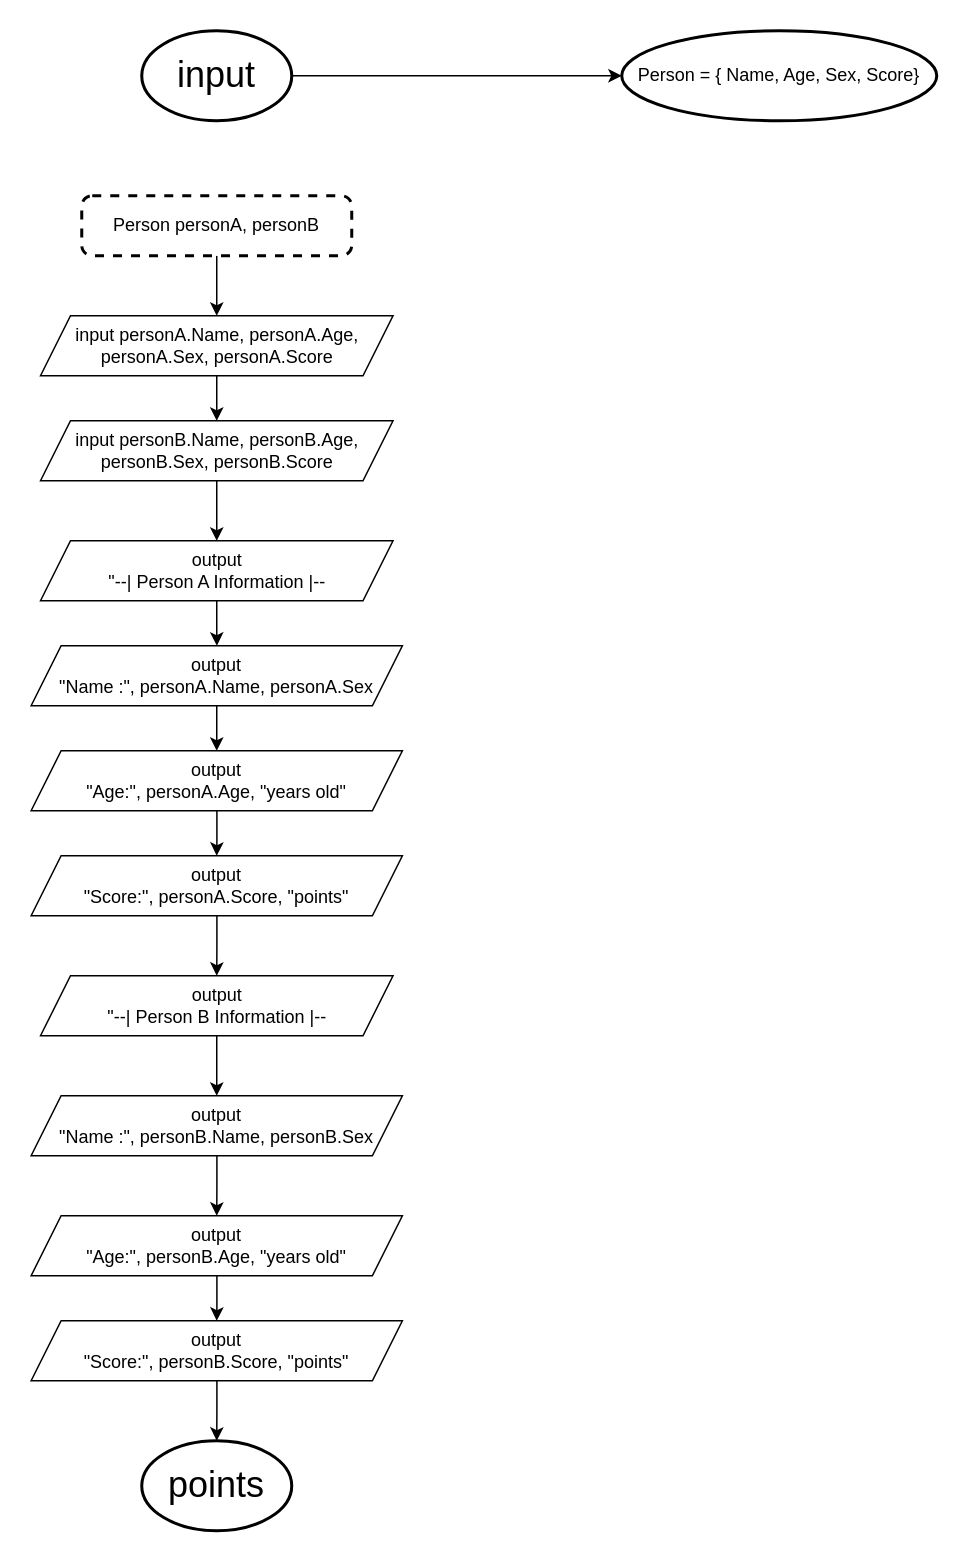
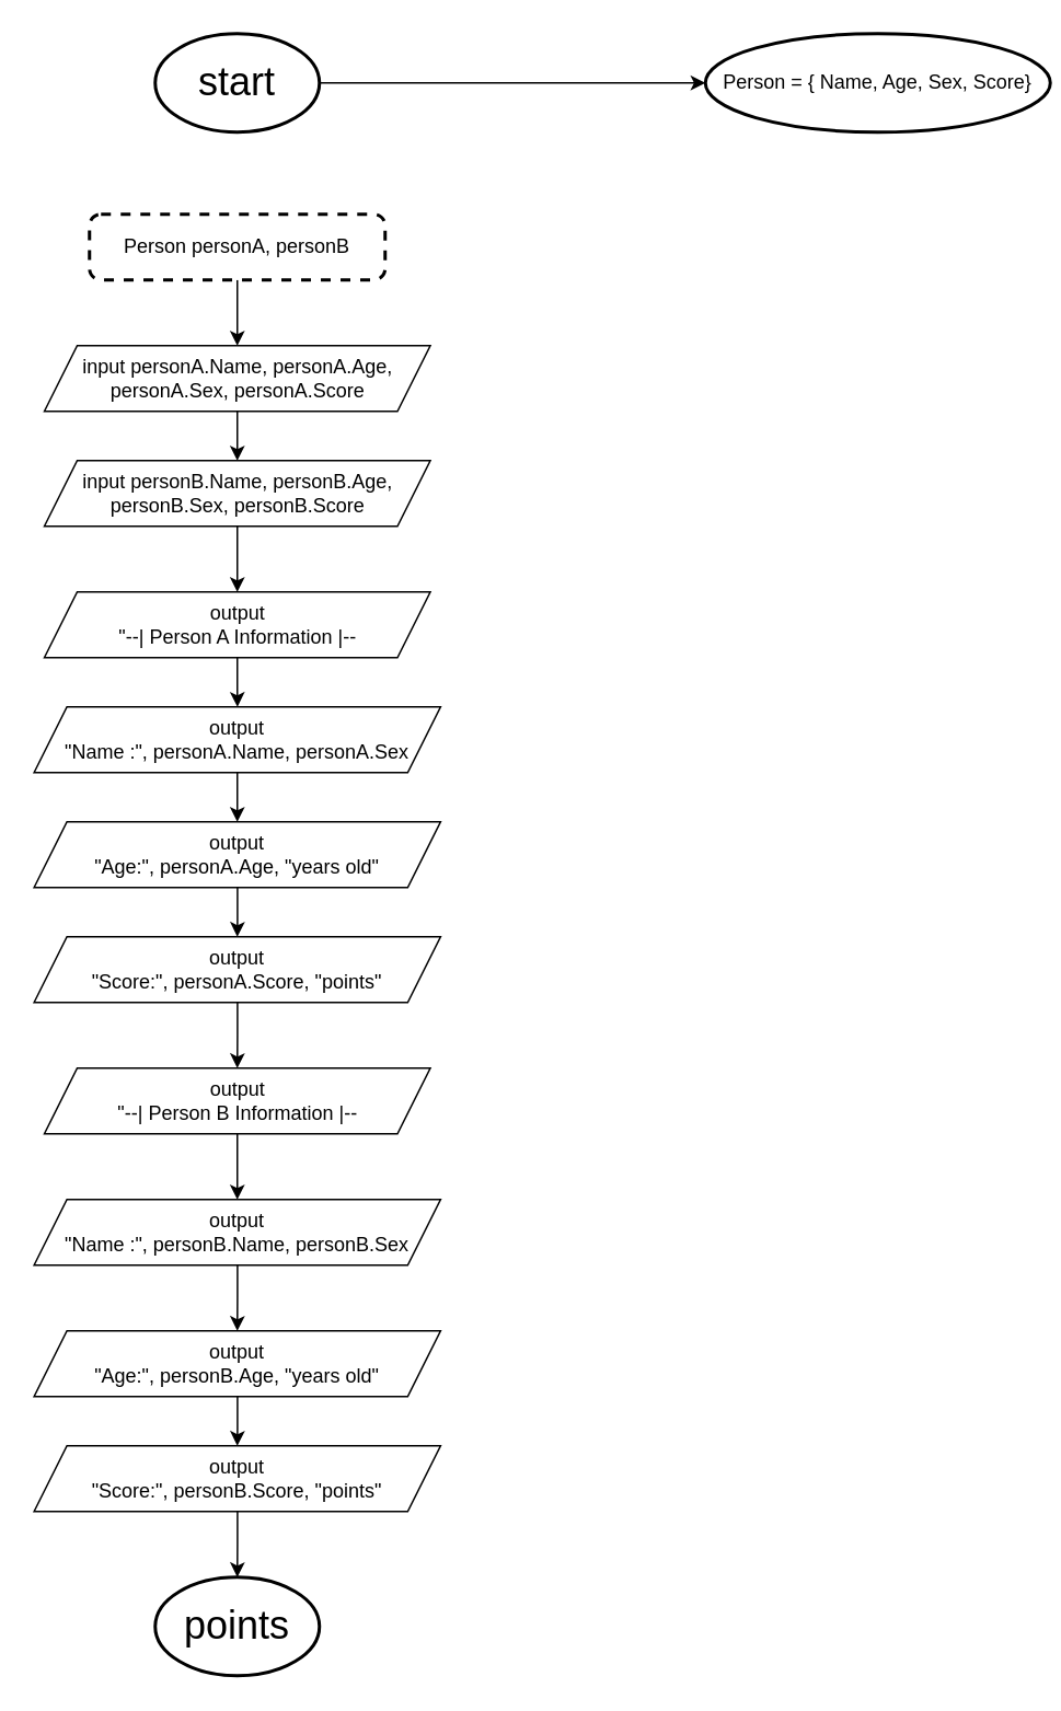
  <mxCell id="0" />
  <mxCell id="1" parent="0" />
  <mxCell id="2" style="edgeStyle=orthogonalEdgeStyle;rounded=0;orthogonalLoop=1;jettySize=auto;html=1;" edge="1" parent="1" source="3" target="9"><mxGeometry relative="1" as="geometry" /></mxCell>
- <mxCell id="3" value="&lt;font style=&quot;font-size: 24px;&quot;&gt;input&lt;/font&gt;" style="strokeWidth=2;html=1;shape=mxgraph.flowchart.start_1;whiteSpace=wrap;" vertex="1" parent="1"><mxGeometry x="94" y="20" width="100" height="60" as="geometry" /></mxCell>
+ <mxCell id="3" value="&lt;font style=&quot;font-size: 24px;&quot;&gt;start&lt;/font&gt;" style="strokeWidth=2;html=1;shape=mxgraph.flowchart.start_1;whiteSpace=wrap;" vertex="1" parent="1"><mxGeometry x="94" y="20" width="100" height="60" as="geometry" /></mxCell>
  <mxCell id="4" value="&lt;font style=&quot;font-size: 24px;&quot;&gt;points&lt;/font&gt;" style="strokeWidth=2;html=1;shape=mxgraph.flowchart.start_1;whiteSpace=wrap;" vertex="1" parent="1"><mxGeometry x="94" y="960" width="100" height="60" as="geometry" /></mxCell>
  <mxCell id="5" style="edgeStyle=orthogonalEdgeStyle;rounded=0;orthogonalLoop=1;jettySize=auto;html=1;entryX=0.5;entryY=0;entryDx=0;entryDy=0;" edge="1" parent="1" source="6" target="11"><mxGeometry relative="1" as="geometry" /></mxCell>
  <mxCell id="6" value="input personA.Name, personA.Age, personA.Sex, personA.Score" style="shape=parallelogram;perimeter=parallelogramPerimeter;whiteSpace=wrap;html=1;fixedSize=1;" vertex="1" parent="1"><mxGeometry x="26.5" y="210" width="235" height="40" as="geometry" /></mxCell>
  <mxCell id="7" style="edgeStyle=orthogonalEdgeStyle;rounded=0;orthogonalLoop=1;jettySize=auto;html=1;" edge="1" parent="1" source="8" target="6"><mxGeometry relative="1" as="geometry" /></mxCell>
  <mxCell id="8" value="Person personA, personB" style="rounded=1;whiteSpace=wrap;html=1;absoluteArcSize=1;arcSize=14;strokeWidth=2;dashed=1;" vertex="1" parent="1"><mxGeometry x="54" y="130" width="180" height="40" as="geometry" /></mxCell>
- <mxCell id="9" value="Person = { Name, Age, Sex, Score}" style="strokeWidth=2;html=1;shape=mxgraph.flowchart.start_1;whiteSpace=wrap;" vertex="1" parent="1"><mxGeometry x="414" y="20" width="210" height="60" as="geometry" /></mxCell>
+ <mxCell id="9" value="Person = { Name, Age, Sex, Score}" style="strokeWidth=2;html=1;shape=mxgraph.flowchart.start_1;whiteSpace=wrap;" vertex="1" parent="1"><mxGeometry x="429" y="20" width="210" height="60" as="geometry" /></mxCell>
  <mxCell id="10" style="edgeStyle=orthogonalEdgeStyle;rounded=0;orthogonalLoop=1;jettySize=auto;html=1;entryX=0.5;entryY=0;entryDx=0;entryDy=0;" edge="1" parent="1" source="11" target="13"><mxGeometry relative="1" as="geometry" /></mxCell>
  <mxCell id="11" value="input personB.Name, personB.Age, personB.Sex, personB.Score" style="shape=parallelogram;perimeter=parallelogramPerimeter;whiteSpace=wrap;html=1;fixedSize=1;" vertex="1" parent="1"><mxGeometry x="26.5" y="280" width="235" height="40" as="geometry" /></mxCell>
  <mxCell id="12" style="edgeStyle=orthogonalEdgeStyle;rounded=0;orthogonalLoop=1;jettySize=auto;html=1;" edge="1" parent="1" source="13" target="15"><mxGeometry relative="1" as="geometry" /></mxCell>
  <mxCell id="13" value="output&lt;div&gt;&quot;--| Person A Information |--&lt;/div&gt;" style="shape=parallelogram;perimeter=parallelogramPerimeter;whiteSpace=wrap;html=1;fixedSize=1;" vertex="1" parent="1"><mxGeometry x="26.5" y="360" width="235" height="40" as="geometry" /></mxCell>
  <mxCell id="14" style="edgeStyle=orthogonalEdgeStyle;rounded=0;orthogonalLoop=1;jettySize=auto;html=1;exitX=0.5;exitY=1;exitDx=0;exitDy=0;entryX=0.5;entryY=0;entryDx=0;entryDy=0;" edge="1" parent="1" source="15" target="17"><mxGeometry relative="1" as="geometry" /></mxCell>
  <mxCell id="15" value="output&lt;div&gt;&quot;Name :&quot;, personA.Name, personA.Sex&lt;/div&gt;" style="shape=parallelogram;perimeter=parallelogramPerimeter;whiteSpace=wrap;html=1;fixedSize=1;" vertex="1" parent="1"><mxGeometry x="20.25" y="430" width="247.5" height="40" as="geometry" /></mxCell>
  <mxCell id="16" style="edgeStyle=orthogonalEdgeStyle;rounded=0;orthogonalLoop=1;jettySize=auto;html=1;entryX=0.5;entryY=0;entryDx=0;entryDy=0;" edge="1" parent="1" source="17" target="19"><mxGeometry relative="1" as="geometry" /></mxCell>
  <mxCell id="17" value="output&lt;div&gt;&quot;Age:&quot;, personA.Age, &quot;years old&quot;&lt;/div&gt;" style="shape=parallelogram;perimeter=parallelogramPerimeter;whiteSpace=wrap;html=1;fixedSize=1;" vertex="1" parent="1"><mxGeometry x="20.25" y="500" width="247.5" height="40" as="geometry" /></mxCell>
  <mxCell id="18" style="edgeStyle=orthogonalEdgeStyle;rounded=0;orthogonalLoop=1;jettySize=auto;html=1;entryX=0.5;entryY=0;entryDx=0;entryDy=0;" edge="1" parent="1" source="19" target="26"><mxGeometry relative="1" as="geometry" /></mxCell>
  <mxCell id="19" value="output&lt;div&gt;&quot;Score:&quot;, personA.Score, &quot;points&quot;&lt;/div&gt;" style="shape=parallelogram;perimeter=parallelogramPerimeter;whiteSpace=wrap;html=1;fixedSize=1;" vertex="1" parent="1"><mxGeometry x="20.25" y="570" width="247.5" height="40" as="geometry" /></mxCell>
  <mxCell id="20" style="edgeStyle=orthogonalEdgeStyle;rounded=0;orthogonalLoop=1;jettySize=auto;html=1;entryX=0.5;entryY=0;entryDx=0;entryDy=0;" edge="1" parent="1" source="21" target="23"><mxGeometry relative="1" as="geometry" /></mxCell>
  <mxCell id="21" value="output&lt;div&gt;&quot;Name :&quot;, personB.Name, personB.Sex&lt;/div&gt;" style="shape=parallelogram;perimeter=parallelogramPerimeter;whiteSpace=wrap;html=1;fixedSize=1;" vertex="1" parent="1"><mxGeometry x="20.25" y="730" width="247.5" height="40" as="geometry" /></mxCell>
  <mxCell id="22" style="edgeStyle=orthogonalEdgeStyle;rounded=0;orthogonalLoop=1;jettySize=auto;html=1;entryX=0.5;entryY=0;entryDx=0;entryDy=0;" edge="1" parent="1" source="23" target="24"><mxGeometry relative="1" as="geometry" /></mxCell>
  <mxCell id="23" value="output&lt;div&gt;&quot;Age:&quot;, personB.Age, &quot;years old&quot;&lt;/div&gt;" style="shape=parallelogram;perimeter=parallelogramPerimeter;whiteSpace=wrap;html=1;fixedSize=1;" vertex="1" parent="1"><mxGeometry x="20.25" y="810" width="247.5" height="40" as="geometry" /></mxCell>
  <mxCell id="24" value="output&lt;div&gt;&quot;Score:&quot;, personB.Score, &quot;points&quot;&lt;/div&gt;" style="shape=parallelogram;perimeter=parallelogramPerimeter;whiteSpace=wrap;html=1;fixedSize=1;" vertex="1" parent="1"><mxGeometry x="20.25" y="880" width="247.5" height="40" as="geometry" /></mxCell>
  <mxCell id="25" style="edgeStyle=orthogonalEdgeStyle;rounded=0;orthogonalLoop=1;jettySize=auto;html=1;entryX=0.5;entryY=0;entryDx=0;entryDy=0;" edge="1" parent="1" source="26" target="21"><mxGeometry relative="1" as="geometry" /></mxCell>
  <mxCell id="26" value="output&lt;div&gt;&quot;--| Person B Information |--&lt;/div&gt;" style="shape=parallelogram;perimeter=parallelogramPerimeter;whiteSpace=wrap;html=1;fixedSize=1;" vertex="1" parent="1"><mxGeometry x="26.5" y="650" width="235" height="40" as="geometry" /></mxCell>
  <mxCell id="27" style="edgeStyle=orthogonalEdgeStyle;rounded=0;orthogonalLoop=1;jettySize=auto;html=1;entryX=0.5;entryY=0;entryDx=0;entryDy=0;entryPerimeter=0;" edge="1" parent="1" source="24" target="4"><mxGeometry relative="1" as="geometry" /></mxCell>
